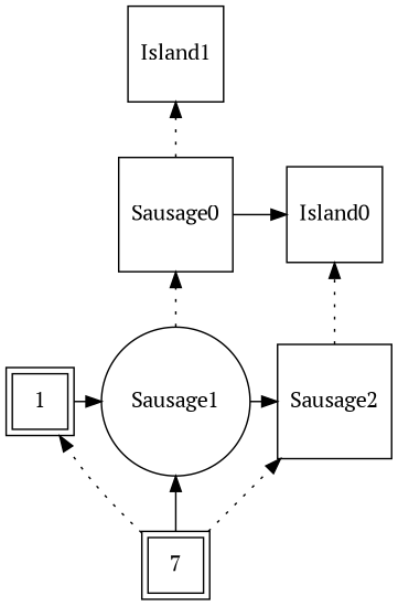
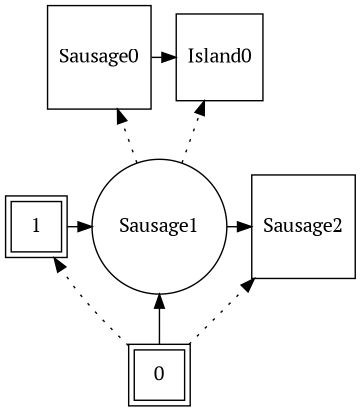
  digraph {
    fontname="PT Serif"
    rankdir=BT
    node [fontname="PT Serif" shape=square]
    edge [fontname="PT Serif" style=dotted]
    n1 [label=1 peripheries=2]
    Sausage1 [shape=circle]
    Sausage2
    Sausage0
    Island0
-   n6 [label=7 peripheries=2]
-   Island1
+   n6 [label=0 peripheries=2]
    subgraph sub_1 {
      rank=same
      n1
      Sausage1
    }
    subgraph sub_2 {
      rank=same
      Sausage1
      Sausage2
    }
    n1 -> Sausage1 [constraint=false style=""]
    Sausage1 -> Sausage2 [constraint=false style=""]
    Sausage1 -> Sausage0
-   Sausage2 -> Island0
+   Sausage1 -> Island0
    Sausage0 -> Island0 [constraint=false style=""]
-   Sausage0 -> Island1
    n6 -> n1
    n6 -> Sausage1 [style=solid]
    n6 -> Sausage2
  }
